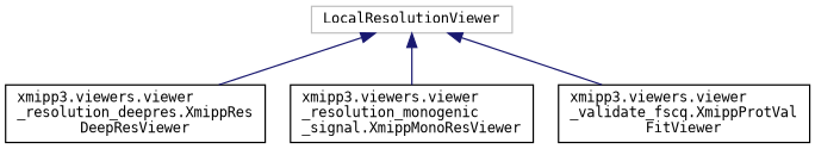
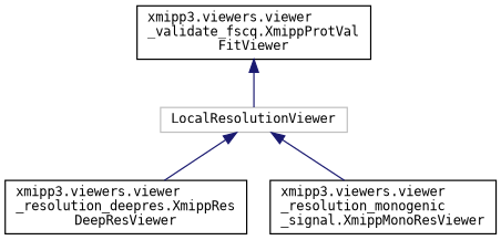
  digraph {
    fontname="DejaVu Sans Mono"
    rankdir=TB
    node [color=black fillcolor=white fontname="DejaVu Sans Mono" fontsize=10 shape=record style=filled]
    edge [color=midnightblue dir=back fontname="DejaVu Sans Mono" fontsize=10 labelfontname=Helvetica labelfontsize=10 style=solid]
    n1 [color=grey75 height=0.2 label=LocalResolutionViewer width=0.4]
    n2 [height=0.2 label="xmipp3.viewers.viewer\l_resolution_deepres.XmippRes\lDeepResViewer" width=0.4]
    n3 [height=0.2 label="xmipp3.viewers.viewer\l_resolution_monogenic\l_signal.XmippMonoResViewer" width=0.4]
    n4 [height=0.2 label="xmipp3.viewers.viewer\l_validate_fscq.XmippProtVal\lFitViewer" width=0.4]
    n1 -> n2
    n1 -> n3
-   n1 -> n4
+   n4 -> n1
  }
